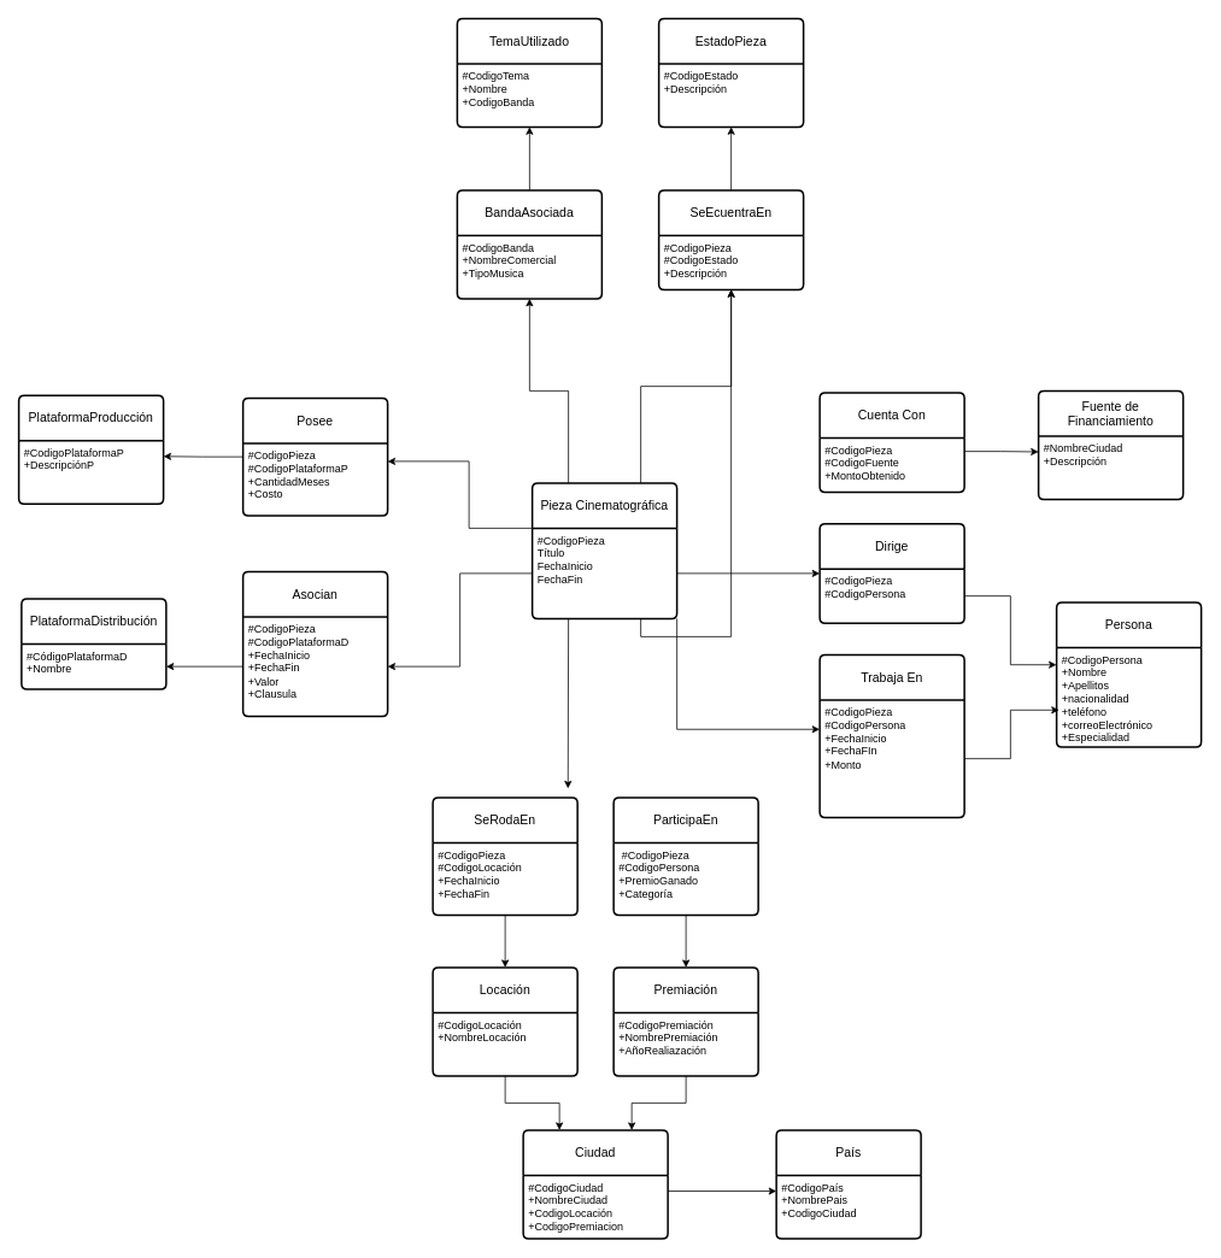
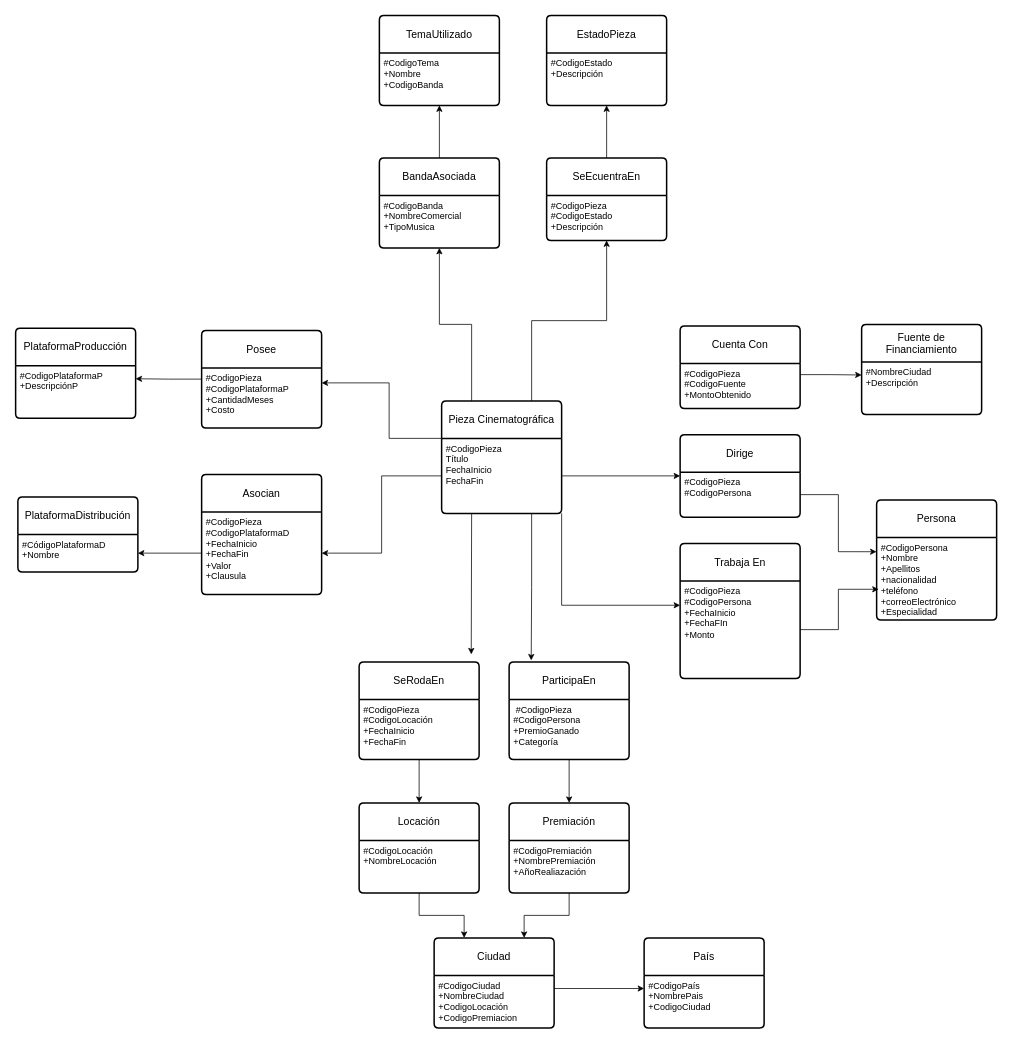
  <mxCell id="0" />
  <mxCell id="1" parent="0" />
  <mxCell id="2" style="edgeStyle=orthogonalEdgeStyle;rounded=0;orthogonalLoop=1;jettySize=auto;html=1;exitX=0.75;exitY=0;exitDx=0;exitDy=0;entryX=0.5;entryY=1;entryDx=0;entryDy=0;" parent="1" source="4" target="48" edge="1"><mxGeometry relative="1" as="geometry" /></mxCell>
  <mxCell id="3" style="edgeStyle=orthogonalEdgeStyle;rounded=0;orthogonalLoop=1;jettySize=auto;html=1;exitX=0.25;exitY=0;exitDx=0;exitDy=0;entryX=0.5;entryY=1;entryDx=0;entryDy=0;" edge="1" parent="1" source="4" target="53"><mxGeometry relative="1" as="geometry" /></mxCell>
  <mxCell id="4" value="Pieza Cinematográfica" style="swimlane;childLayout=stackLayout;horizontal=1;startSize=50;horizontalStack=0;rounded=1;fontSize=14;fontStyle=0;strokeWidth=2;resizeParent=0;resizeLast=1;shadow=0;dashed=0;align=center;arcSize=4;whiteSpace=wrap;html=1;" parent="1" vertex="1"><mxGeometry x="588" y="534" width="160" height="150" as="geometry" /></mxCell>
  <mxCell id="5" value="&lt;div&gt;#CodigoPieza&lt;/div&gt;&lt;div&gt;Título&lt;/div&gt;&lt;div&gt;FechaInicio&lt;/div&gt;&lt;div&gt;FechaFin&lt;br&gt;&lt;/div&gt;" style="align=left;strokeColor=none;fillColor=none;spacingLeft=4;fontSize=12;verticalAlign=top;resizable=0;rotatable=0;part=1;html=1;" parent="4" vertex="1"><mxGeometry y="50" width="160" height="100" as="geometry" /></mxCell>
  <mxCell id="6" value="Cuenta Con" style="swimlane;childLayout=stackLayout;horizontal=1;startSize=50;horizontalStack=0;rounded=1;fontSize=14;fontStyle=0;strokeWidth=2;resizeParent=0;resizeLast=1;shadow=0;dashed=0;align=center;arcSize=4;whiteSpace=wrap;html=1;" parent="1" vertex="1"><mxGeometry x="906" y="434" width="160" height="110" as="geometry" /></mxCell>
  <mxCell id="7" value="&lt;div&gt;#CodigoPieza&lt;/div&gt;&lt;div&gt;#CodigoFuente&lt;/div&gt;&lt;div&gt;+MontoObtenido&lt;br&gt;&lt;/div&gt;" style="align=left;strokeColor=none;fillColor=none;spacingLeft=4;fontSize=12;verticalAlign=top;resizable=0;rotatable=0;part=1;html=1;" parent="6" vertex="1"><mxGeometry y="50" width="160" height="60" as="geometry" /></mxCell>
  <mxCell id="8" value="Fuente de Financiamiento" style="swimlane;childLayout=stackLayout;horizontal=1;startSize=50;horizontalStack=0;rounded=1;fontSize=14;fontStyle=0;strokeWidth=2;resizeParent=0;resizeLast=1;shadow=0;dashed=0;align=center;arcSize=4;whiteSpace=wrap;html=1;" parent="1" vertex="1"><mxGeometry x="1148" y="432" width="160" height="120" as="geometry" /></mxCell>
  <mxCell id="9" value="&lt;div&gt;#NombreCiudad&lt;/div&gt;&lt;div&gt;+Descripción&lt;br&gt;&lt;/div&gt;" style="align=left;strokeColor=none;fillColor=none;spacingLeft=4;fontSize=12;verticalAlign=top;resizable=0;rotatable=0;part=1;html=1;" parent="8" vertex="1"><mxGeometry y="50" width="160" height="70" as="geometry" /></mxCell>
  <mxCell id="10" value="Dirige" style="swimlane;childLayout=stackLayout;horizontal=1;startSize=50;horizontalStack=0;rounded=1;fontSize=14;fontStyle=0;strokeWidth=2;resizeParent=0;resizeLast=1;shadow=0;dashed=0;align=center;arcSize=4;whiteSpace=wrap;html=1;" parent="1" vertex="1"><mxGeometry x="906" y="579" width="160" height="110" as="geometry" /></mxCell>
  <mxCell id="11" value="&lt;div&gt;#CodigoPieza&lt;/div&gt;&lt;div&gt;#CodigoPersona&lt;br&gt;&lt;/div&gt;" style="align=left;strokeColor=none;fillColor=none;spacingLeft=4;fontSize=12;verticalAlign=top;resizable=0;rotatable=0;part=1;html=1;" parent="10" vertex="1"><mxGeometry y="50" width="160" height="60" as="geometry" /></mxCell>
  <mxCell id="12" value="Persona" style="swimlane;childLayout=stackLayout;horizontal=1;startSize=50;horizontalStack=0;rounded=1;fontSize=14;fontStyle=0;strokeWidth=2;resizeParent=0;resizeLast=1;shadow=0;dashed=0;align=center;arcSize=4;whiteSpace=wrap;html=1;" parent="1" vertex="1"><mxGeometry x="1168" y="666" width="160" height="160" as="geometry" /></mxCell>
  <mxCell id="13" value="&lt;div&gt;#CodigoPersona&lt;/div&gt;&lt;div&gt;+Nombre&lt;/div&gt;&lt;div&gt;+Apellitos&lt;/div&gt;&lt;div&gt;+nacionalidad&lt;/div&gt;&lt;div&gt;+teléfono&lt;/div&gt;&lt;div&gt;+correoElectrónico&lt;/div&gt;&lt;div&gt;+Especialidad&lt;br&gt;&lt;/div&gt;" style="align=left;strokeColor=none;fillColor=none;spacingLeft=4;fontSize=12;verticalAlign=top;resizable=0;rotatable=0;part=1;html=1;" parent="12" vertex="1"><mxGeometry y="50" width="160" height="110" as="geometry" /></mxCell>
  <mxCell id="14" style="edgeStyle=none;rounded=0;orthogonalLoop=1;jettySize=auto;html=1;entryX=0.5;entryY=0;entryDx=0;entryDy=0;" parent="12" source="13" target="13" edge="1"><mxGeometry relative="1" as="geometry" /></mxCell>
  <mxCell id="15" value="Trabaja En" style="swimlane;childLayout=stackLayout;horizontal=1;startSize=50;horizontalStack=0;rounded=1;fontSize=14;fontStyle=0;strokeWidth=2;resizeParent=0;resizeLast=1;shadow=0;dashed=0;align=center;arcSize=4;whiteSpace=wrap;html=1;" parent="1" vertex="1"><mxGeometry x="906" y="724" width="160" height="180" as="geometry" /></mxCell>
  <mxCell id="16" value="&lt;div&gt;#CodigoPieza&lt;/div&gt;&lt;div&gt;#CodigoPersona&lt;br&gt;&lt;/div&gt;+FechaInicio&lt;br&gt;&lt;div&gt;+FechaFIn&lt;/div&gt;&lt;div&gt;+Monto&lt;br&gt;&lt;/div&gt;" style="align=left;strokeColor=none;fillColor=none;spacingLeft=4;fontSize=12;verticalAlign=top;resizable=0;rotatable=0;part=1;html=1;" parent="15" vertex="1"><mxGeometry y="50" width="160" height="130" as="geometry" /></mxCell>
  <mxCell id="17" style="edgeStyle=orthogonalEdgeStyle;rounded=0;orthogonalLoop=1;jettySize=auto;html=1;exitX=1;exitY=0.25;exitDx=0;exitDy=0;entryX=0;entryY=0.25;entryDx=0;entryDy=0;" parent="1" source="7" target="9" edge="1"><mxGeometry relative="1" as="geometry" /></mxCell>
  <mxCell id="18" style="edgeStyle=orthogonalEdgeStyle;rounded=0;orthogonalLoop=1;jettySize=auto;html=1;exitX=1;exitY=1;exitDx=0;exitDy=0;entryX=0;entryY=0.25;entryDx=0;entryDy=0;" parent="1" source="5" target="16" edge="1"><mxGeometry relative="1" as="geometry" /></mxCell>
  <mxCell id="19" style="edgeStyle=orthogonalEdgeStyle;rounded=0;orthogonalLoop=1;jettySize=auto;html=1;entryX=0;entryY=0.5;entryDx=0;entryDy=0;" parent="1" source="5" target="10" edge="1"><mxGeometry relative="1" as="geometry" /></mxCell>
  <mxCell id="20" style="edgeStyle=orthogonalEdgeStyle;rounded=0;orthogonalLoop=1;jettySize=auto;html=1;entryX=0.017;entryY=0.629;entryDx=0;entryDy=0;entryPerimeter=0;" parent="1" source="16" target="13" edge="1"><mxGeometry relative="1" as="geometry" /></mxCell>
  <mxCell id="21" style="edgeStyle=orthogonalEdgeStyle;rounded=0;orthogonalLoop=1;jettySize=auto;html=1;entryX=-0.001;entryY=0.174;entryDx=0;entryDy=0;entryPerimeter=0;" parent="1" source="11" target="13" edge="1"><mxGeometry relative="1" as="geometry" /></mxCell>
  <mxCell id="22" value="ParticipaEn" style="swimlane;childLayout=stackLayout;horizontal=1;startSize=50;horizontalStack=0;rounded=1;fontSize=14;fontStyle=0;strokeWidth=2;resizeParent=0;resizeLast=1;shadow=0;dashed=0;align=center;arcSize=4;whiteSpace=wrap;html=1;" parent="1" vertex="1"><mxGeometry x="678" y="882" width="160" height="130" as="geometry" /></mxCell>
  <mxCell id="23" value="&lt;div&gt;&amp;nbsp;#CodigoPieza&lt;/div&gt;&lt;div&gt;#CodigoPersona&lt;/div&gt;&lt;div&gt;+PremioGanado&lt;/div&gt;&lt;div&gt;+Categoría&lt;br&gt;&lt;/div&gt;" style="align=left;strokeColor=none;fillColor=none;spacingLeft=4;fontSize=12;verticalAlign=top;resizable=0;rotatable=0;part=1;html=1;" parent="22" vertex="1"><mxGeometry y="50" width="160" height="80" as="geometry" /></mxCell>
  <mxCell id="24" value="Premiación" style="swimlane;childLayout=stackLayout;horizontal=1;startSize=50;horizontalStack=0;rounded=1;fontSize=14;fontStyle=0;strokeWidth=2;resizeParent=0;resizeLast=1;shadow=0;dashed=0;align=center;arcSize=4;whiteSpace=wrap;html=1;" parent="1" vertex="1"><mxGeometry x="678" y="1070" width="160" height="120" as="geometry" /></mxCell>
  <mxCell id="25" value="&lt;div&gt;#CodigoPremiación&lt;/div&gt;&lt;div&gt;+NombrePremiación&lt;/div&gt;&lt;div&gt;+AñoRealiazación&lt;/div&gt;" style="align=left;strokeColor=none;fillColor=none;spacingLeft=4;fontSize=12;verticalAlign=top;resizable=0;rotatable=0;part=1;html=1;" parent="24" vertex="1"><mxGeometry y="50" width="160" height="70" as="geometry" /></mxCell>
  <mxCell id="26" style="edgeStyle=orthogonalEdgeStyle;rounded=0;orthogonalLoop=1;jettySize=auto;html=1;entryX=0.5;entryY=0;entryDx=0;entryDy=0;" parent="1" source="23" target="24" edge="1"><mxGeometry relative="1" as="geometry" /></mxCell>
  <mxCell id="27" value="SeRodaEn" style="swimlane;childLayout=stackLayout;horizontal=1;startSize=50;horizontalStack=0;rounded=1;fontSize=14;fontStyle=0;strokeWidth=2;resizeParent=0;resizeLast=1;shadow=0;dashed=0;align=center;arcSize=4;whiteSpace=wrap;html=1;" parent="1" vertex="1"><mxGeometry x="478" y="882" width="160" height="130" as="geometry" /></mxCell>
  <mxCell id="28" value="&lt;div&gt;#CodigoPieza&lt;/div&gt;&lt;div&gt;#CodigoLocación&lt;/div&gt;&lt;div&gt;+FechaInicio&lt;/div&gt;&lt;div&gt;+FechaFin&lt;br&gt;&lt;/div&gt;" style="align=left;strokeColor=none;fillColor=none;spacingLeft=4;fontSize=12;verticalAlign=top;resizable=0;rotatable=0;part=1;html=1;" parent="27" vertex="1"><mxGeometry y="50" width="160" height="80" as="geometry" /></mxCell>
- <mxCell id="29" style="edgeStyle=orthogonalEdgeStyle;rounded=0;orthogonalLoop=1;jettySize=auto;html=1;exitX=0.75;exitY=1;exitDx=0;exitDy=0;" parent="1" source="5" target="48" edge="1"><mxGeometry relative="1" as="geometry" /></mxCell>
+ <mxCell id="29" style="edgeStyle=orthogonalEdgeStyle;rounded=0;orthogonalLoop=1;jettySize=auto;html=1;exitX=0.75;exitY=1;exitDx=0;exitDy=0;entryX=0.184;entryY=-0.015;entryDx=0;entryDy=0;entryPerimeter=0;" parent="1" source="5" target="22" edge="1"><mxGeometry relative="1" as="geometry" /></mxCell>
  <mxCell id="30" style="edgeStyle=orthogonalEdgeStyle;rounded=0;orthogonalLoop=1;jettySize=auto;html=1;exitX=0.25;exitY=1;exitDx=0;exitDy=0;" parent="1" source="5" edge="1"><mxGeometry relative="1" as="geometry"><mxPoint x="627.5" y="872" as="targetPoint" /></mxGeometry></mxCell>
  <mxCell id="31" value="Locación" style="swimlane;childLayout=stackLayout;horizontal=1;startSize=50;horizontalStack=0;rounded=1;fontSize=14;fontStyle=0;strokeWidth=2;resizeParent=0;resizeLast=1;shadow=0;dashed=0;align=center;arcSize=4;whiteSpace=wrap;html=1;" parent="1" vertex="1"><mxGeometry x="478" y="1070" width="160" height="120" as="geometry" /></mxCell>
  <mxCell id="32" value="&lt;div&gt;#CodigoLocación &lt;br&gt;&lt;/div&gt;&lt;div&gt;+NombreLocación&lt;/div&gt;" style="align=left;strokeColor=none;fillColor=none;spacingLeft=4;fontSize=12;verticalAlign=top;resizable=0;rotatable=0;part=1;html=1;" parent="31" vertex="1"><mxGeometry y="50" width="160" height="70" as="geometry" /></mxCell>
  <mxCell id="33" style="edgeStyle=orthogonalEdgeStyle;rounded=0;orthogonalLoop=1;jettySize=auto;html=1;entryX=0.5;entryY=0;entryDx=0;entryDy=0;" parent="1" source="28" target="31" edge="1"><mxGeometry relative="1" as="geometry" /></mxCell>
  <mxCell id="34" value="Asocian" style="swimlane;childLayout=stackLayout;horizontal=1;startSize=50;horizontalStack=0;rounded=1;fontSize=14;fontStyle=0;strokeWidth=2;resizeParent=0;resizeLast=1;shadow=0;dashed=0;align=center;arcSize=4;whiteSpace=wrap;html=1;" parent="1" vertex="1"><mxGeometry x="268" y="632" width="160" height="160" as="geometry" /></mxCell>
  <mxCell id="35" value="&lt;div&gt;#CodigoPieza&lt;/div&gt;&lt;div&gt;#CodigoPlataformaD&lt;/div&gt;&lt;div&gt;+FechaInicio&lt;/div&gt;&lt;div&gt;+FechaFin&lt;/div&gt;&lt;div&gt;+Valor&lt;/div&gt;&lt;div&gt;+Clausula&lt;br&gt;&lt;/div&gt;" style="align=left;strokeColor=none;fillColor=none;spacingLeft=4;fontSize=12;verticalAlign=top;resizable=0;rotatable=0;part=1;html=1;" parent="34" vertex="1"><mxGeometry y="50" width="160" height="110" as="geometry" /></mxCell>
  <mxCell id="36" value="PlataformaProducción" style="swimlane;childLayout=stackLayout;horizontal=1;startSize=50;horizontalStack=0;rounded=1;fontSize=14;fontStyle=0;strokeWidth=2;resizeParent=0;resizeLast=1;shadow=0;dashed=0;align=center;arcSize=4;whiteSpace=wrap;html=1;" parent="1" vertex="1"><mxGeometry x="20" y="437" width="160" height="120" as="geometry" /></mxCell>
  <mxCell id="37" value="&lt;div&gt;#CodigoPlataformaP&lt;/div&gt;&lt;div&gt;+DescripciónP&lt;br&gt;&lt;/div&gt;" style="align=left;strokeColor=none;fillColor=none;spacingLeft=4;fontSize=12;verticalAlign=top;resizable=0;rotatable=0;part=1;html=1;" parent="36" vertex="1"><mxGeometry y="50" width="160" height="70" as="geometry" /></mxCell>
  <mxCell id="38" style="edgeStyle=orthogonalEdgeStyle;rounded=0;orthogonalLoop=1;jettySize=auto;html=1;entryX=1;entryY=0.25;entryDx=0;entryDy=0;" parent="1" source="39" target="37" edge="1"><mxGeometry relative="1" as="geometry" /></mxCell>
  <mxCell id="39" value="Posee" style="swimlane;childLayout=stackLayout;horizontal=1;startSize=50;horizontalStack=0;rounded=1;fontSize=14;fontStyle=0;strokeWidth=2;resizeParent=0;resizeLast=1;shadow=0;dashed=0;align=center;arcSize=4;whiteSpace=wrap;html=1;" parent="1" vertex="1"><mxGeometry x="268" y="440" width="160" height="130" as="geometry" /></mxCell>
  <mxCell id="40" value="&lt;div&gt;#CodigoPieza&lt;/div&gt;&lt;div&gt;#CodigoPlataformaP&lt;/div&gt;&lt;div&gt;+CantidadMeses&lt;/div&gt;&lt;div&gt;+Costo&lt;br&gt;&lt;/div&gt;" style="align=left;strokeColor=none;fillColor=none;spacingLeft=4;fontSize=12;verticalAlign=top;resizable=0;rotatable=0;part=1;html=1;" parent="39" vertex="1"><mxGeometry y="50" width="160" height="80" as="geometry" /></mxCell>
  <mxCell id="41" value="PlataformaDistribución" style="swimlane;childLayout=stackLayout;horizontal=1;startSize=50;horizontalStack=0;rounded=1;fontSize=14;fontStyle=0;strokeWidth=2;resizeParent=0;resizeLast=1;shadow=0;dashed=0;align=center;arcSize=4;whiteSpace=wrap;html=1;" parent="1" vertex="1"><mxGeometry x="23" y="662" width="160" height="100" as="geometry" /></mxCell>
  <mxCell id="42" value="&lt;div&gt;#CódigoPlataformaD&lt;/div&gt;&lt;div&gt;+Nombre&lt;/div&gt;" style="align=left;strokeColor=none;fillColor=none;spacingLeft=4;fontSize=12;verticalAlign=top;resizable=0;rotatable=0;part=1;html=1;" parent="41" vertex="1"><mxGeometry y="50" width="160" height="50" as="geometry" /></mxCell>
  <mxCell id="43" style="edgeStyle=orthogonalEdgeStyle;rounded=0;orthogonalLoop=1;jettySize=auto;html=1;entryX=1;entryY=0.5;entryDx=0;entryDy=0;" parent="1" source="5" target="35" edge="1"><mxGeometry relative="1" as="geometry" /></mxCell>
  <mxCell id="44" style="edgeStyle=orthogonalEdgeStyle;rounded=0;orthogonalLoop=1;jettySize=auto;html=1;exitX=0;exitY=0;exitDx=0;exitDy=0;entryX=1;entryY=0.25;entryDx=0;entryDy=0;" parent="1" source="5" target="40" edge="1"><mxGeometry relative="1" as="geometry"><Array as="points"><mxPoint x="518" y="584" /><mxPoint x="518" y="510" /></Array></mxGeometry></mxCell>
  <mxCell id="45" style="edgeStyle=orthogonalEdgeStyle;rounded=0;orthogonalLoop=1;jettySize=auto;html=1;entryX=1;entryY=0.75;entryDx=0;entryDy=0;" parent="1" source="35" target="41" edge="1"><mxGeometry relative="1" as="geometry" /></mxCell>
  <mxCell id="46" style="edgeStyle=orthogonalEdgeStyle;rounded=0;orthogonalLoop=1;jettySize=auto;html=1;entryX=0.5;entryY=1;entryDx=0;entryDy=0;" parent="1" source="47" target="50" edge="1"><mxGeometry relative="1" as="geometry" /></mxCell>
  <mxCell id="47" value="SeEcuentraEn" style="swimlane;childLayout=stackLayout;horizontal=1;startSize=50;horizontalStack=0;rounded=1;fontSize=14;fontStyle=0;strokeWidth=2;resizeParent=0;resizeLast=1;shadow=0;dashed=0;align=center;arcSize=4;whiteSpace=wrap;html=1;" parent="1" vertex="1"><mxGeometry x="728" y="210" width="160" height="110" as="geometry" /></mxCell>
  <mxCell id="48" value="&lt;div&gt;#CodigoPieza&lt;/div&gt;&lt;div&gt;#CodigoEstado&lt;/div&gt;&lt;div&gt;+Descripción&lt;br&gt;&lt;/div&gt;" style="align=left;strokeColor=none;fillColor=none;spacingLeft=4;fontSize=12;verticalAlign=top;resizable=0;rotatable=0;part=1;html=1;" parent="47" vertex="1"><mxGeometry y="50" width="160" height="60" as="geometry" /></mxCell>
  <mxCell id="49" value="EstadoPieza" style="swimlane;childLayout=stackLayout;horizontal=1;startSize=50;horizontalStack=0;rounded=1;fontSize=14;fontStyle=0;strokeWidth=2;resizeParent=0;resizeLast=1;shadow=0;dashed=0;align=center;arcSize=4;whiteSpace=wrap;html=1;" parent="1" vertex="1"><mxGeometry x="728" y="20" width="160" height="120" as="geometry" /></mxCell>
  <mxCell id="50" value="&lt;div&gt;#CodigoEstado&lt;/div&gt;&lt;div&gt;+Descripción&lt;/div&gt;" style="align=left;strokeColor=none;fillColor=none;spacingLeft=4;fontSize=12;verticalAlign=top;resizable=0;rotatable=0;part=1;html=1;" parent="49" vertex="1"><mxGeometry y="50" width="160" height="70" as="geometry" /></mxCell>
  <mxCell id="51" style="edgeStyle=orthogonalEdgeStyle;rounded=0;orthogonalLoop=1;jettySize=auto;html=1;entryX=0.5;entryY=1;entryDx=0;entryDy=0;" edge="1" parent="1" source="52" target="55"><mxGeometry relative="1" as="geometry" /></mxCell>
  <mxCell id="52" value="BandaAsociada" style="swimlane;childLayout=stackLayout;horizontal=1;startSize=50;horizontalStack=0;rounded=1;fontSize=14;fontStyle=0;strokeWidth=2;resizeParent=0;resizeLast=1;shadow=0;dashed=0;align=center;arcSize=4;whiteSpace=wrap;html=1;" vertex="1" parent="1"><mxGeometry x="505" y="210" width="160" height="120" as="geometry" /></mxCell>
  <mxCell id="53" value="&lt;div&gt;#CodigoBanda&lt;/div&gt;&lt;div&gt;+NombreComercial&lt;/div&gt;&lt;div&gt;+TipoMusica&lt;br&gt;&lt;/div&gt;" style="align=left;strokeColor=none;fillColor=none;spacingLeft=4;fontSize=12;verticalAlign=top;resizable=0;rotatable=0;part=1;html=1;" vertex="1" parent="52"><mxGeometry y="50" width="160" height="70" as="geometry" /></mxCell>
  <mxCell id="54" value="TemaUtilizado" style="swimlane;childLayout=stackLayout;horizontal=1;startSize=50;horizontalStack=0;rounded=1;fontSize=14;fontStyle=0;strokeWidth=2;resizeParent=0;resizeLast=1;shadow=0;dashed=0;align=center;arcSize=4;whiteSpace=wrap;html=1;" vertex="1" parent="1"><mxGeometry x="505" y="20" width="160" height="120" as="geometry" /></mxCell>
  <mxCell id="55" value="&lt;div&gt;#CodigoTema&lt;/div&gt;&lt;div&gt;+Nombre&lt;/div&gt;&lt;div&gt;+CodigoBanda&lt;br&gt;&lt;/div&gt;" style="align=left;strokeColor=none;fillColor=none;spacingLeft=4;fontSize=12;verticalAlign=top;resizable=0;rotatable=0;part=1;html=1;" vertex="1" parent="54"><mxGeometry y="50" width="160" height="70" as="geometry" /></mxCell>
  <mxCell id="56" value="Ciudad" style="swimlane;childLayout=stackLayout;horizontal=1;startSize=50;horizontalStack=0;rounded=1;fontSize=14;fontStyle=0;strokeWidth=2;resizeParent=0;resizeLast=1;shadow=0;dashed=0;align=center;arcSize=4;whiteSpace=wrap;html=1;" vertex="1" parent="1"><mxGeometry x="578" y="1250" width="160" height="120" as="geometry" /></mxCell>
  <mxCell id="57" value="&lt;div&gt;#CodigoCiudad&lt;/div&gt;&lt;div&gt;+NombreCiudad&lt;/div&gt;&lt;div&gt;+CodigoLocación&lt;br&gt;&lt;/div&gt;&lt;div&gt;+CodigoPremiacion&lt;br&gt;&lt;/div&gt;" style="align=left;strokeColor=none;fillColor=none;spacingLeft=4;fontSize=12;verticalAlign=top;resizable=0;rotatable=0;part=1;html=1;" vertex="1" parent="56"><mxGeometry y="50" width="160" height="70" as="geometry" /></mxCell>
  <mxCell id="58" value="País" style="swimlane;childLayout=stackLayout;horizontal=1;startSize=50;horizontalStack=0;rounded=1;fontSize=14;fontStyle=0;strokeWidth=2;resizeParent=0;resizeLast=1;shadow=0;dashed=0;align=center;arcSize=4;whiteSpace=wrap;html=1;" vertex="1" parent="1"><mxGeometry x="858" y="1250" width="160" height="120" as="geometry" /></mxCell>
  <mxCell id="59" value="&lt;div&gt;#CodigoPaís&lt;/div&gt;&lt;div&gt;+NombrePais&lt;br&gt;&lt;/div&gt;&lt;div&gt;+CodigoCiudad&lt;br&gt;&lt;/div&gt;" style="align=left;strokeColor=none;fillColor=none;spacingLeft=4;fontSize=12;verticalAlign=top;resizable=0;rotatable=0;part=1;html=1;" vertex="1" parent="58"><mxGeometry y="50" width="160" height="70" as="geometry" /></mxCell>
  <mxCell id="60" style="edgeStyle=orthogonalEdgeStyle;rounded=0;orthogonalLoop=1;jettySize=auto;html=1;entryX=0.25;entryY=0;entryDx=0;entryDy=0;" edge="1" parent="1" source="32" target="56"><mxGeometry relative="1" as="geometry" /></mxCell>
  <mxCell id="61" style="edgeStyle=orthogonalEdgeStyle;rounded=0;orthogonalLoop=1;jettySize=auto;html=1;entryX=0.75;entryY=0;entryDx=0;entryDy=0;" edge="1" parent="1" source="25" target="56"><mxGeometry relative="1" as="geometry" /></mxCell>
  <mxCell id="62" style="edgeStyle=orthogonalEdgeStyle;rounded=0;orthogonalLoop=1;jettySize=auto;html=1;exitX=1;exitY=0.25;exitDx=0;exitDy=0;entryX=0;entryY=0.25;entryDx=0;entryDy=0;" edge="1" parent="1" source="57" target="59"><mxGeometry relative="1" as="geometry" /></mxCell>
